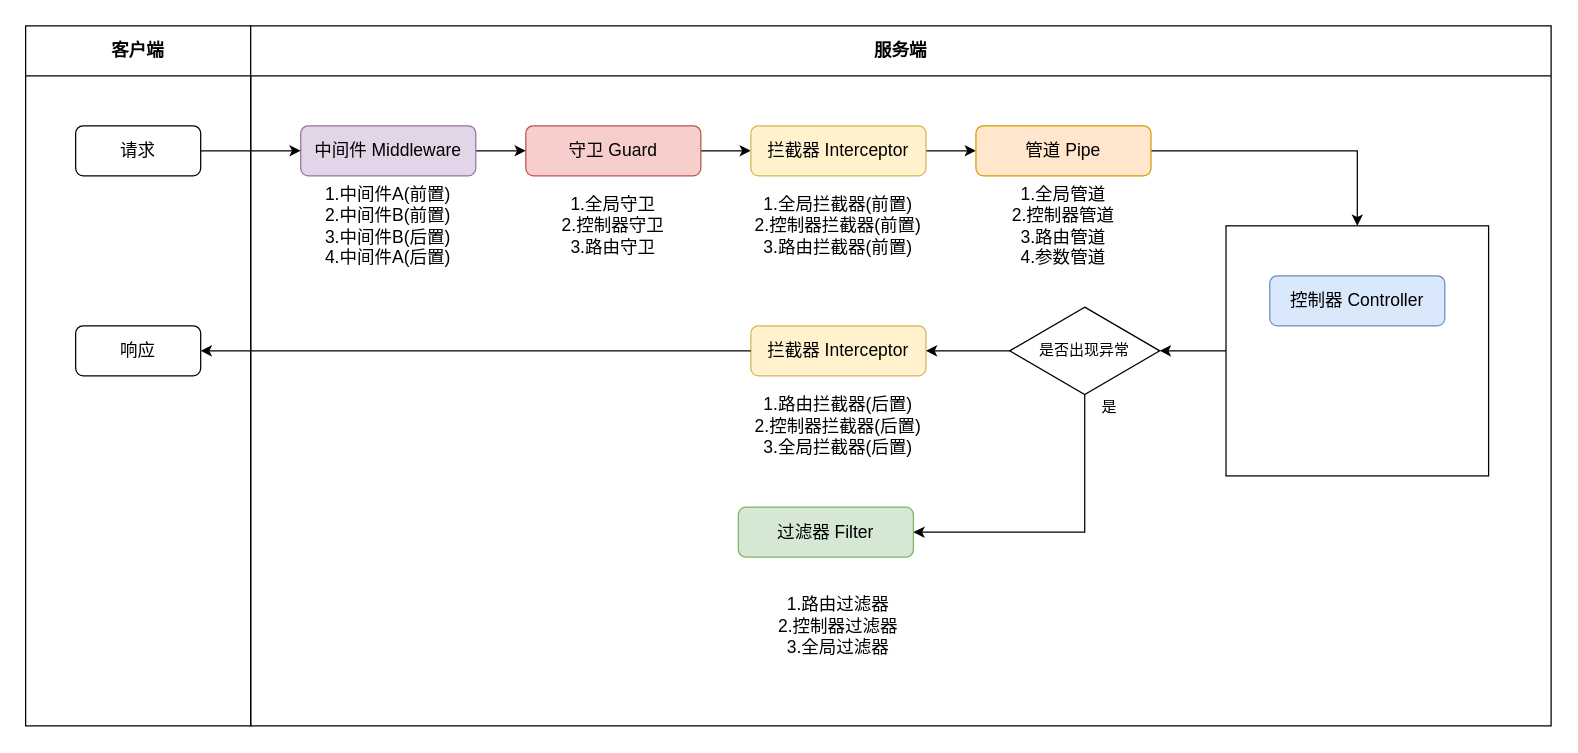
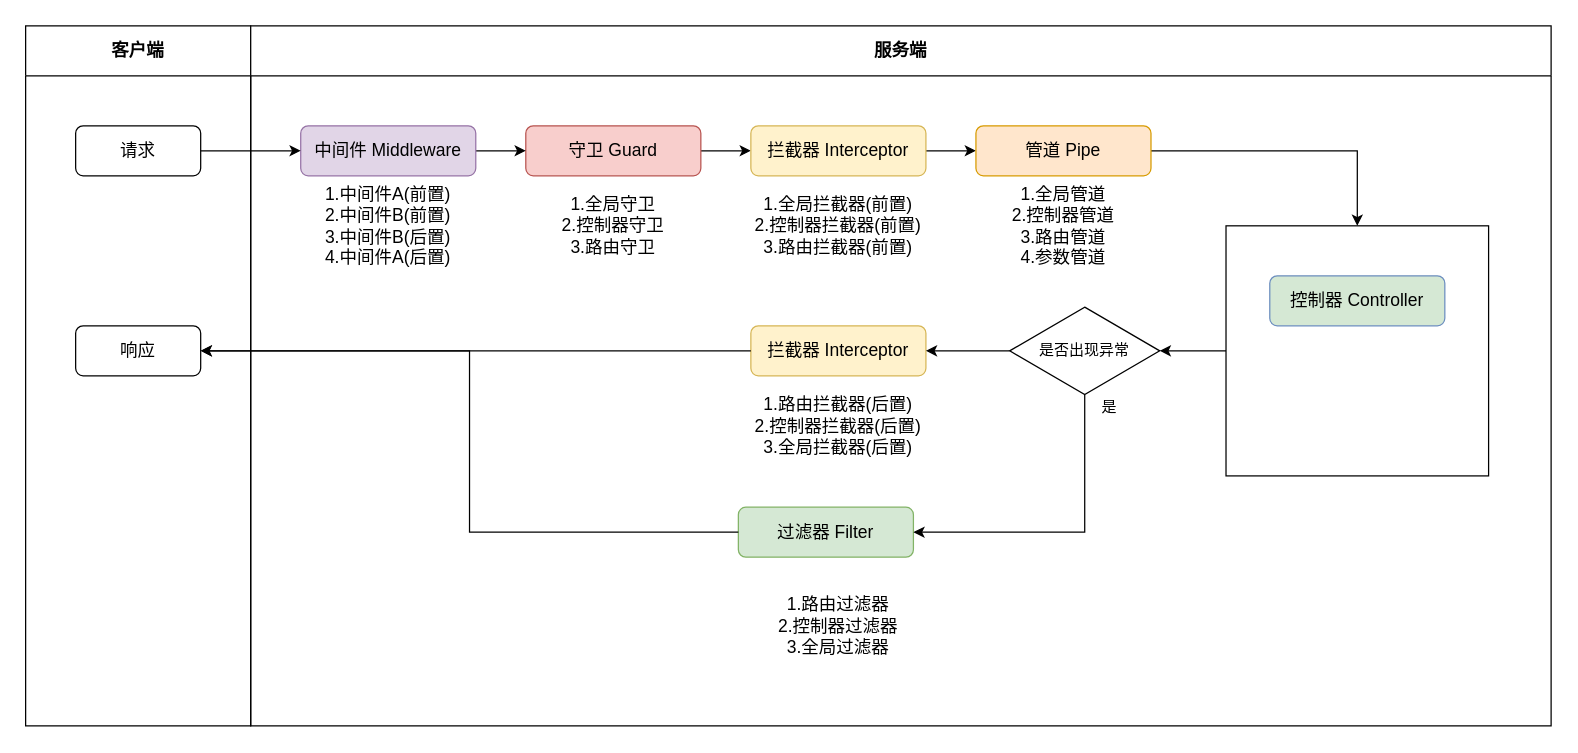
  <mxCell id="0" />
  <mxCell id="1" parent="0" />
  <mxCell id="2" value="客户端" style="swimlane;whiteSpace=wrap;html=1;fontSize=14;startSize=40;" parent="1" vertex="1"><mxGeometry x="20" y="20" width="180" height="560" as="geometry" /></mxCell>
  <mxCell id="3" value="请求" style="rounded=1;whiteSpace=wrap;html=1;fontSize=14;" parent="2" vertex="1"><mxGeometry x="40" y="80" width="100" height="40" as="geometry" /></mxCell>
  <mxCell id="4" value="响应" style="rounded=1;whiteSpace=wrap;html=1;fontSize=14;" parent="2" vertex="1"><mxGeometry x="40" y="240" width="100" height="40" as="geometry" /></mxCell>
  <mxCell id="5" value="服务端" style="swimlane;whiteSpace=wrap;html=1;fontSize=14;startSize=40;" parent="1" vertex="1"><mxGeometry x="200" y="20" width="1040" height="560" as="geometry" /></mxCell>
  <mxCell id="6" style="edgeStyle=orthogonalEdgeStyle;rounded=0;orthogonalLoop=1;jettySize=auto;html=1;exitX=1;exitY=0.5;exitDx=0;exitDy=0;entryX=0;entryY=0.5;entryDx=0;entryDy=0;" parent="5" source="7" target="9" edge="1"><mxGeometry relative="1" as="geometry" /></mxCell>
  <mxCell id="7" value="守卫&amp;nbsp;Guard" style="rounded=1;whiteSpace=wrap;html=1;fontSize=14;fillColor=#f8cecc;strokeColor=#b85450;" parent="5" vertex="1"><mxGeometry x="220" y="80" width="140" height="40" as="geometry" /></mxCell>
  <mxCell id="8" style="edgeStyle=orthogonalEdgeStyle;rounded=0;orthogonalLoop=1;jettySize=auto;html=1;exitX=1;exitY=0.5;exitDx=0;exitDy=0;entryX=0;entryY=0.5;entryDx=0;entryDy=0;" parent="5" source="9" target="11" edge="1"><mxGeometry relative="1" as="geometry" /></mxCell>
  <mxCell id="9" value="拦截器 Interceptor" style="rounded=1;whiteSpace=wrap;html=1;fontSize=14;fillColor=#fff2cc;strokeColor=#d6b656;" parent="5" vertex="1"><mxGeometry x="400" y="80" width="140" height="40" as="geometry" /></mxCell>
  <mxCell id="10" style="edgeStyle=orthogonalEdgeStyle;rounded=0;orthogonalLoop=1;jettySize=auto;html=1;exitX=1;exitY=0.5;exitDx=0;exitDy=0;entryX=0.5;entryY=0;entryDx=0;entryDy=0;" parent="5" source="11" target="15" edge="1"><mxGeometry relative="1" as="geometry" /></mxCell>
  <mxCell id="11" value="管道 Pipe" style="rounded=1;whiteSpace=wrap;html=1;fontSize=14;fillColor=#ffe6cc;strokeColor=#d79b00;" parent="5" vertex="1"><mxGeometry x="580" y="80" width="140" height="40" as="geometry" /></mxCell>
  <mxCell id="12" value="拦截器 Interceptor" style="rounded=1;whiteSpace=wrap;html=1;fontSize=14;fillColor=#fff2cc;strokeColor=#d6b656;" parent="5" vertex="1"><mxGeometry x="400" y="240" width="140" height="40" as="geometry" /></mxCell>
  <mxCell id="13" value="过滤器 Filter" style="rounded=1;whiteSpace=wrap;html=1;fontSize=14;fillColor=#d5e8d4;strokeColor=#82b366;" parent="5" vertex="1"><mxGeometry x="390" y="385" width="140" height="40" as="geometry" /></mxCell>
  <mxCell id="14" style="edgeStyle=orthogonalEdgeStyle;rounded=0;orthogonalLoop=1;jettySize=auto;html=1;exitX=0;exitY=0.5;exitDx=0;exitDy=0;entryX=1;entryY=0.5;entryDx=0;entryDy=0;" parent="5" source="15" target="19" edge="1"><mxGeometry relative="1" as="geometry" /></mxCell>
  <mxCell id="15" value="" style="rounded=0;whiteSpace=wrap;html=1;fillColor=none;" parent="5" vertex="1"><mxGeometry x="780" y="160" width="210" height="200" as="geometry" /></mxCell>
- <mxCell id="16" value="控制器 Controller" style="rounded=1;whiteSpace=wrap;html=1;fontSize=14;fillColor=#dae8fc;strokeColor=#6c8ebf;" parent="5" vertex="1"><mxGeometry x="815" y="200" width="140" height="40" as="geometry" /></mxCell>
+ <mxCell id="16" value="控制器 Controller" style="rounded=1;whiteSpace=wrap;html=1;fontSize=14;fillColor=#d5e8d4;strokeColor=#6c8ebf;" parent="5" vertex="1"><mxGeometry x="815" y="200" width="140" height="40" as="geometry" /></mxCell>
  <mxCell id="17" style="edgeStyle=orthogonalEdgeStyle;rounded=0;orthogonalLoop=1;jettySize=auto;html=1;exitX=0;exitY=0.5;exitDx=0;exitDy=0;entryX=1;entryY=0.5;entryDx=0;entryDy=0;" parent="5" source="19" target="12" edge="1"><mxGeometry relative="1" as="geometry" /></mxCell>
  <mxCell id="18" style="edgeStyle=orthogonalEdgeStyle;rounded=0;orthogonalLoop=1;jettySize=auto;html=1;exitX=0.5;exitY=1;exitDx=0;exitDy=0;entryX=1;entryY=0.5;entryDx=0;entryDy=0;" parent="5" source="19" target="13" edge="1"><mxGeometry relative="1" as="geometry" /></mxCell>
  <mxCell id="19" value="是否出现异常" style="rhombus;whiteSpace=wrap;html=1;" parent="5" vertex="1"><mxGeometry x="607" y="225" width="120" height="70" as="geometry" /></mxCell>
  <mxCell id="20" value="是" style="text;html=1;strokeColor=none;fillColor=none;align=center;verticalAlign=middle;whiteSpace=wrap;rounded=0;" parent="5" vertex="1"><mxGeometry x="667" y="295" width="40" height="20" as="geometry" /></mxCell>
  <mxCell id="21" value="&lt;div style=&quot;font-size: 14px;&quot;&gt;&lt;span style=&quot;background-color: initial; font-size: 14px;&quot;&gt;1.全局守卫&lt;/span&gt;&lt;br style=&quot;font-size: 14px;&quot;&gt;&lt;/div&gt;&lt;div style=&quot;font-size: 14px;&quot;&gt;&lt;span style=&quot;background-color: initial; font-size: 14px;&quot;&gt;2.控制器守卫&lt;/span&gt;&lt;/div&gt;&lt;div style=&quot;font-size: 14px;&quot;&gt;&lt;span style=&quot;background-color: initial; font-size: 14px;&quot;&gt;3.路由守卫&lt;/span&gt;&lt;/div&gt;" style="text;html=1;strokeColor=none;fillColor=none;align=center;verticalAlign=middle;whiteSpace=wrap;rounded=0;fontSize=14;labelPosition=center;verticalLabelPosition=middle;" parent="5" vertex="1"><mxGeometry x="220" y="120" width="140" height="80" as="geometry" /></mxCell>
  <mxCell id="22" value="&lt;div style=&quot;font-size: 14px;&quot;&gt;&lt;span style=&quot;background-color: initial; font-size: 14px;&quot;&gt;1.全局拦截器(前置)&lt;/span&gt;&lt;br style=&quot;font-size: 14px;&quot;&gt;&lt;/div&gt;&lt;div style=&quot;font-size: 14px;&quot;&gt;&lt;span style=&quot;background-color: initial; font-size: 14px;&quot;&gt;2.控制器拦截器(前置)&lt;/span&gt;&lt;/div&gt;&lt;div style=&quot;font-size: 14px;&quot;&gt;&lt;span style=&quot;background-color: initial; font-size: 14px;&quot;&gt;3.路由拦截器(前置)&lt;/span&gt;&lt;/div&gt;" style="text;html=1;strokeColor=none;fillColor=none;align=center;verticalAlign=middle;whiteSpace=wrap;rounded=0;fontSize=14;labelPosition=center;verticalLabelPosition=middle;" parent="5" vertex="1"><mxGeometry x="400" y="120" width="140" height="80" as="geometry" /></mxCell>
  <mxCell id="23" value="&lt;div style=&quot;font-size: 14px;&quot;&gt;&lt;span style=&quot;background-color: initial; font-size: 14px;&quot;&gt;1.全局管道&lt;/span&gt;&lt;br style=&quot;font-size: 14px;&quot;&gt;&lt;/div&gt;&lt;div style=&quot;font-size: 14px;&quot;&gt;&lt;span style=&quot;background-color: initial; font-size: 14px;&quot;&gt;2.控制器管道&lt;/span&gt;&lt;/div&gt;&lt;div style=&quot;font-size: 14px;&quot;&gt;&lt;span style=&quot;background-color: initial; font-size: 14px;&quot;&gt;3.路由管道&lt;/span&gt;&lt;/div&gt;&lt;div style=&quot;font-size: 14px;&quot;&gt;&lt;span style=&quot;background-color: initial; font-size: 14px;&quot;&gt;4.参数管道&lt;/span&gt;&lt;/div&gt;" style="text;html=1;strokeColor=none;fillColor=none;align=center;verticalAlign=middle;whiteSpace=wrap;rounded=0;fontSize=14;labelPosition=center;verticalLabelPosition=middle;" parent="5" vertex="1"><mxGeometry x="580" y="120" width="140" height="80" as="geometry" /></mxCell>
  <mxCell id="24" value="&lt;div style=&quot;font-size: 14px;&quot;&gt;&lt;span style=&quot;background-color: initial; font-size: 14px;&quot;&gt;1.路由拦截器(后置)&lt;/span&gt;&lt;br style=&quot;font-size: 14px;&quot;&gt;&lt;/div&gt;&lt;div style=&quot;font-size: 14px;&quot;&gt;&lt;span style=&quot;background-color: initial; font-size: 14px;&quot;&gt;2.控制器拦截器(后置)&lt;/span&gt;&lt;/div&gt;&lt;div style=&quot;font-size: 14px;&quot;&gt;&lt;span style=&quot;background-color: initial; font-size: 14px;&quot;&gt;3.全局拦截器(后置)&lt;/span&gt;&lt;/div&gt;" style="text;html=1;strokeColor=none;fillColor=none;align=center;verticalAlign=middle;whiteSpace=wrap;rounded=0;fontSize=14;labelPosition=center;verticalLabelPosition=middle;" parent="5" vertex="1"><mxGeometry x="400" y="280" width="140" height="80" as="geometry" /></mxCell>
  <mxCell id="25" value="&lt;div style=&quot;font-size: 14px;&quot;&gt;&lt;span style=&quot;background-color: initial; font-size: 14px;&quot;&gt;1.路由过滤器&lt;/span&gt;&lt;br style=&quot;font-size: 14px;&quot;&gt;&lt;/div&gt;&lt;div style=&quot;font-size: 14px;&quot;&gt;&lt;span style=&quot;background-color: initial; font-size: 14px;&quot;&gt;2.控制器过滤器&lt;/span&gt;&lt;/div&gt;&lt;div style=&quot;font-size: 14px;&quot;&gt;&lt;span style=&quot;background-color: initial; font-size: 14px;&quot;&gt;3.全局过滤器&lt;/span&gt;&lt;/div&gt;" style="text;html=1;strokeColor=none;fillColor=none;align=center;verticalAlign=middle;whiteSpace=wrap;rounded=0;fontSize=14;labelPosition=center;verticalLabelPosition=middle;" parent="5" vertex="1"><mxGeometry x="400" y="440" width="140" height="80" as="geometry" /></mxCell>
  <mxCell id="26" style="edgeStyle=orthogonalEdgeStyle;rounded=0;orthogonalLoop=1;jettySize=auto;html=1;exitX=1;exitY=0.5;exitDx=0;exitDy=0;entryX=0;entryY=0.5;entryDx=0;entryDy=0;" parent="5" source="27" target="7" edge="1"><mxGeometry relative="1" as="geometry" /></mxCell>
  <mxCell id="27" value="中间件&amp;nbsp;Middleware" style="rounded=1;whiteSpace=wrap;html=1;fontSize=14;fillColor=#e1d5e7;strokeColor=#9673a6;" parent="5" vertex="1"><mxGeometry x="40" y="80" width="140" height="40" as="geometry" /></mxCell>
  <mxCell id="28" value="&lt;div style=&quot;font-size: 14px;&quot;&gt;&lt;div style=&quot;border-color: var(--border-color);&quot;&gt;1.中间件A(前置)&lt;br style=&quot;border-color: var(--border-color);&quot;&gt;&lt;/div&gt;&lt;div style=&quot;border-color: var(--border-color);&quot;&gt;&lt;span style=&quot;border-color: var(--border-color); background-color: initial;&quot;&gt;2.中间件B(前置)&lt;/span&gt;&lt;/div&gt;&lt;div style=&quot;border-color: var(--border-color);&quot;&gt;&lt;span style=&quot;border-color: var(--border-color); background-color: initial;&quot;&gt;3.中间件B(后置)&lt;/span&gt;&lt;/div&gt;&lt;div style=&quot;border-color: var(--border-color);&quot;&gt;&lt;span style=&quot;border-color: var(--border-color); background-color: initial;&quot;&gt;4.中间件A(后置)&lt;br&gt;&lt;/span&gt;&lt;/div&gt;&lt;/div&gt;" style="text;html=1;strokeColor=none;fillColor=none;align=center;verticalAlign=middle;whiteSpace=wrap;rounded=0;fontSize=14;labelPosition=center;verticalLabelPosition=middle;" parent="5" vertex="1"><mxGeometry x="40" y="120" width="140" height="80" as="geometry" /></mxCell>
  <mxCell id="29" style="edgeStyle=orthogonalEdgeStyle;rounded=0;orthogonalLoop=1;jettySize=auto;html=1;exitX=0;exitY=0.5;exitDx=0;exitDy=0;" parent="1" source="12" target="4" edge="1"><mxGeometry relative="1" as="geometry" /></mxCell>
+ <mxCell id="30" style="edgeStyle=orthogonalEdgeStyle;rounded=0;orthogonalLoop=1;jettySize=auto;html=1;exitX=0;exitY=0.5;exitDx=0;exitDy=0;entryX=1;entryY=0.5;entryDx=0;entryDy=0;" parent="1" source="13" target="4" edge="1"><mxGeometry relative="1" as="geometry" /></mxCell>
  <mxCell id="31" style="edgeStyle=orthogonalEdgeStyle;rounded=0;orthogonalLoop=1;jettySize=auto;html=1;exitX=1;exitY=0.5;exitDx=0;exitDy=0;entryX=0;entryY=0.5;entryDx=0;entryDy=0;" parent="1" source="3" target="27" edge="1"><mxGeometry relative="1" as="geometry" /></mxCell>
